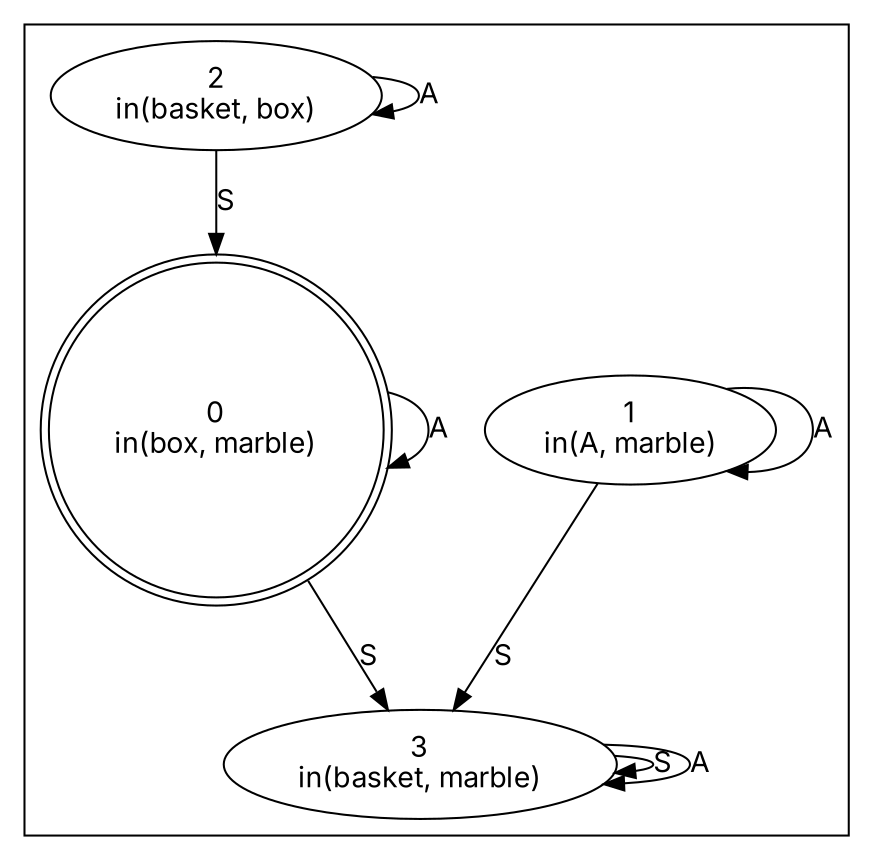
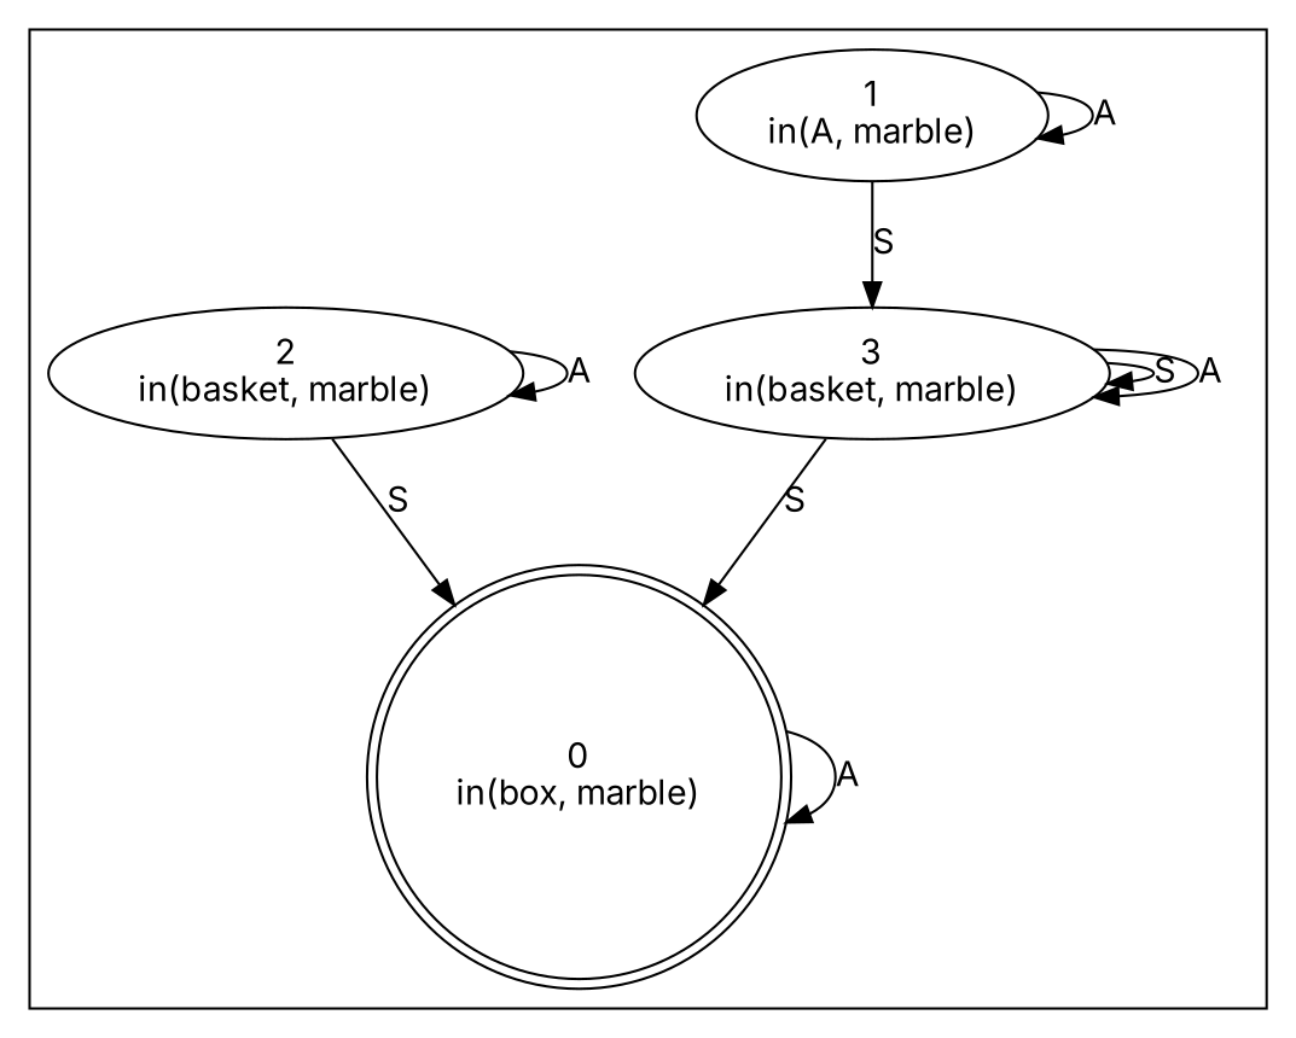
  digraph {
    fontname=Inter
    node [fontname=Inter]
    edge [fontname=Inter]
    n1 [label="0\nin(box, marble)" shape=doublecircle]
    n2 [label="3\nin(basket, marble)"]
    n3 [label="1\nin(A, marble)"]
-   n4 [label="2\nin(basket, box)"]
+   n4 [label="2\nin(basket, marble)"]
    subgraph cluster_1 {
      n1
      n2
      n3
      n4
    }
    n1 -> n1 [label=A]
-   n1 -> n2 [label=S]
+   n2 -> n1 [label=S]
    n2 -> n2 [label=S]
    n2 -> n2 [label=A]
    n3 -> n2 [label=S]
    n3 -> n3 [label=A]
    n4 -> n1 [label=S]
    n4 -> n4 [label=A]
  }
